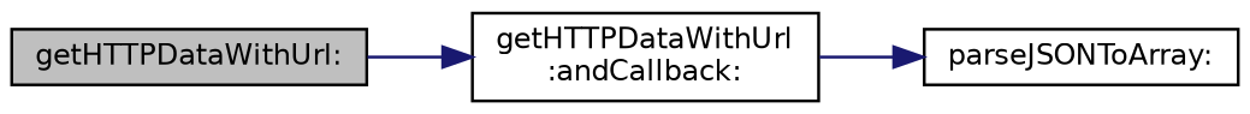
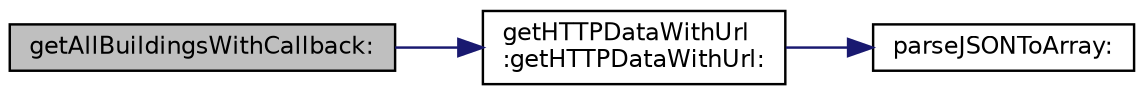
  digraph {
    rankdir=LR
    node [color=black fillcolor=white fontname=Helvetica fontsize=10 shape=record style=filled]
    edge [color=midnightblue fontname=Helvetica fontsize=10 labelfontname=Helvetica labelfontsize=10 style=solid]
-   n1 [fillcolor=grey75 fontcolor=black height=0.2 label="getHTTPDataWithUrl:" width=0.4]
-   n2 [height=0.2 label="getHTTPDataWithUrl\l:andCallback:" width=0.4]
+   n1 [fillcolor=grey75 fontcolor=black height=0.2 label="getAllBuildingsWithCallback:" width=0.4]
+   n2 [height=0.2 label="getHTTPDataWithUrl\l:getHTTPDataWithUrl:" width=0.4]
    n3 [height=0.2 label="parseJSONToArray:" width=0.4]
    n1 -> n2
    n2 -> n3
  }
